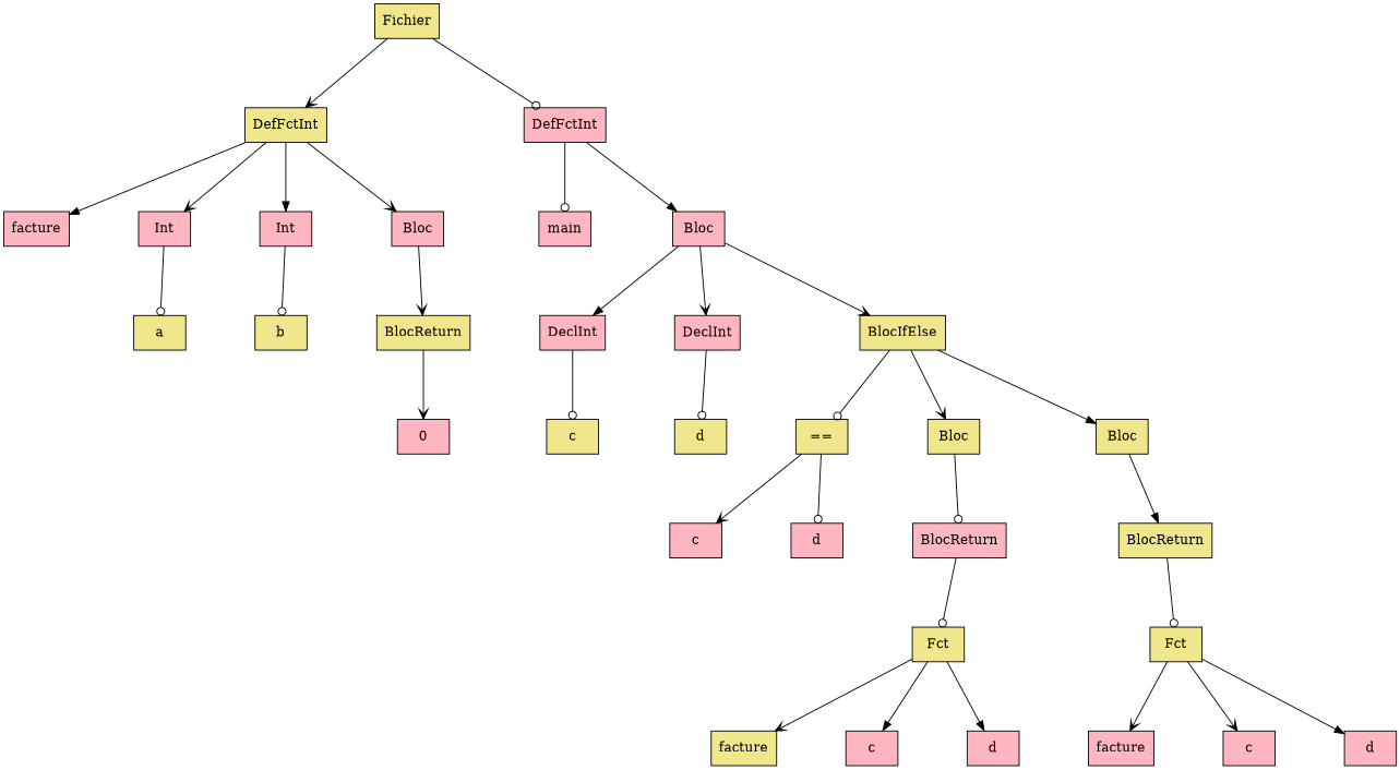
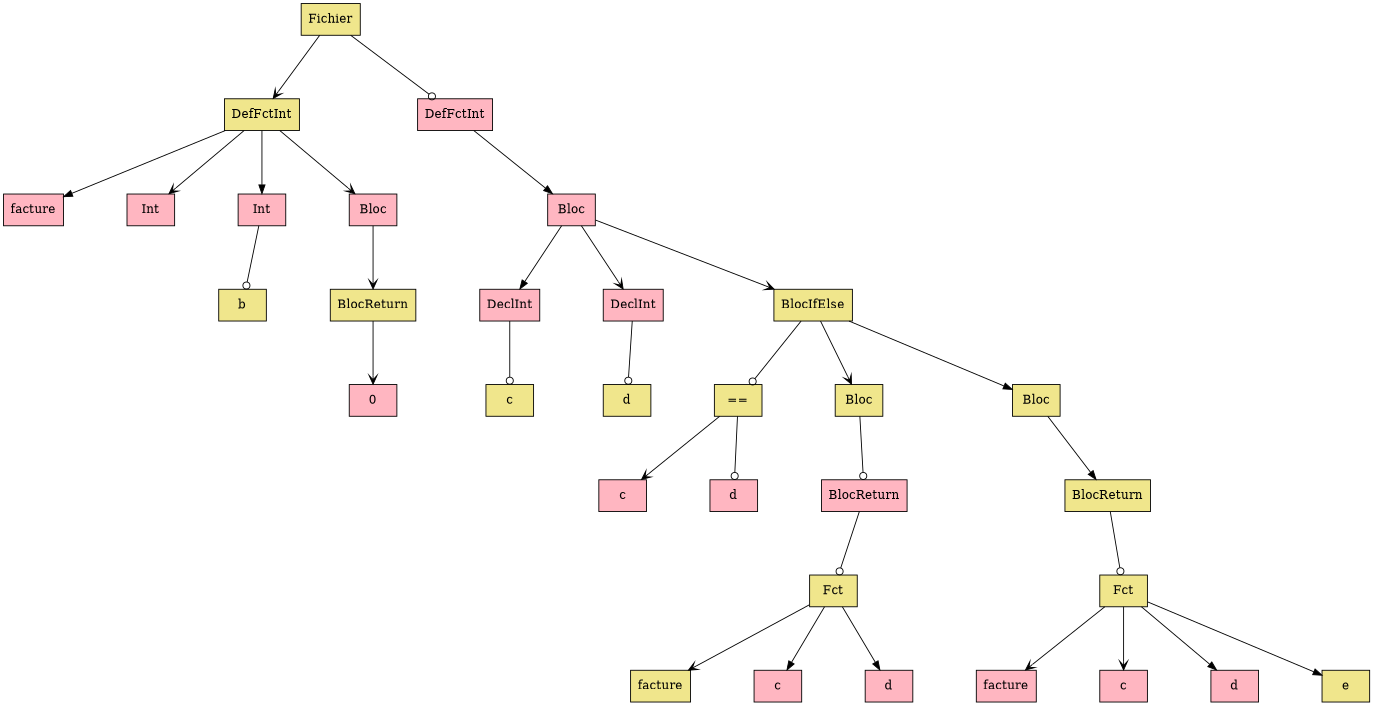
  digraph {
    nodesep=1
    ranksep=1
    node [fillcolor=lightpink shape=box style=filled]
    edge [arrowhead=vee]
    n1 [fillcolor=khaki label=Fichier]
    n2 [fillcolor=khaki label=DefFctInt]
    n3 [label=DefFctInt]
    n4 [label=facture]
    n5 [label=Int]
    n6 [label=Int]
    n7 [label=Bloc]
-   n8 [label=main]
    n9 [label=Bloc]
-   n10 [fillcolor=khaki label=a]
    n11 [fillcolor=khaki label=b]
    n12 [fillcolor=khaki label=BlocReturn]
    n13 [label=0]
    n14 [label=DeclInt]
    n15 [label=DeclInt]
    n16 [fillcolor=khaki label=BlocIfElse]
    n17 [fillcolor=khaki label=c]
    n18 [fillcolor=khaki label=d]
    n19 [fillcolor=khaki label="=="]
    n20 [fillcolor=khaki label=Bloc]
    n21 [fillcolor=khaki label=Bloc]
    n22 [label=c]
    n23 [label=d]
    n24 [label=BlocReturn]
    n25 [fillcolor=khaki label=BlocReturn]
    n26 [fillcolor=khaki label=Fct]
    n27 [fillcolor=khaki label=facture]
    n28 [label=c]
    n29 [label=d]
    n30 [fillcolor=khaki label=Fct]
    n31 [label=facture]
    n32 [label=c]
    n33 [label=d]
+   n34 [fillcolor=khaki label=e]
    n1 -> n2
    n1 -> n3 [arrowhead=odot]
    n2 -> n4 [arrowhead=normal]
    n2 -> n5
    n2 -> n6 [arrowhead=normal]
    n2 -> n7
-   n3 -> n8 [arrowhead=odot]
    n3 -> n9 [arrowhead=normal]
-   n5 -> n10 [arrowhead=odot]
    n6 -> n11 [arrowhead=odot]
    n7 -> n12
    n9 -> n14 [arrowhead=normal]
    n9 -> n15
    n9 -> n16
    n12 -> n13
    n14 -> n17 [arrowhead=odot]
    n15 -> n18 [arrowhead=odot]
    n16 -> n19 [arrowhead=odot]
    n16 -> n20
    n16 -> n21 [arrowhead=normal]
    n19 -> n22
    n19 -> n23 [arrowhead=odot]
    n20 -> n24 [arrowhead=odot]
    n21 -> n25 [arrowhead=normal]
    n24 -> n26 [arrowhead=odot]
    n25 -> n30 [arrowhead=odot]
    n26 -> n27
    n26 -> n28 [arrowhead=normal]
    n26 -> n29 [arrowhead=normal]
    n30 -> n31
    n30 -> n32
    n30 -> n33 [arrowhead=normal]
+   n30 -> n34 [arrowhead=normal]
  }
